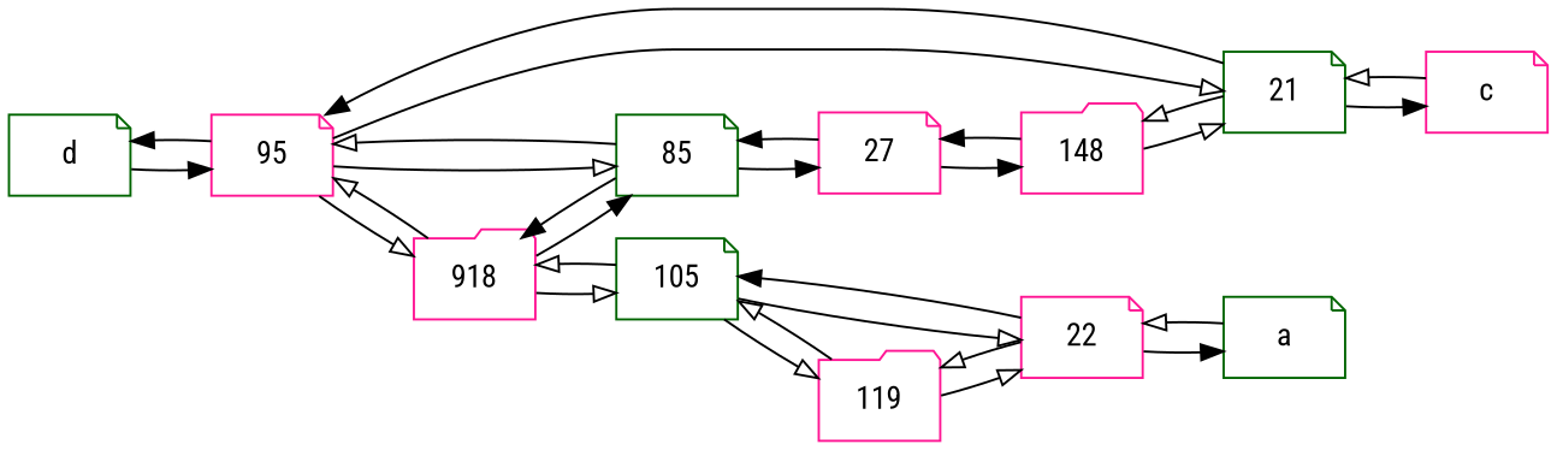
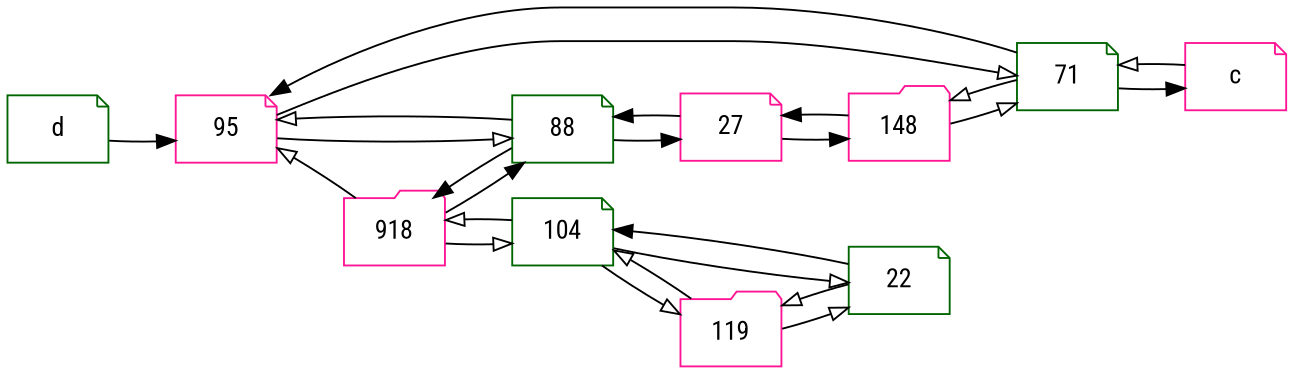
  digraph {
    fontname="Roboto Condensed"
    rankdir=LR
    node [color=darkgreen fontname="Roboto Condensed" shape=note]
    edge [arrowhead=onormal fontname="Roboto Condensed"]
    d
    95 [color=deeppink]
-   88 [label=85]
-   71 [label=21]
+   88
+   71
    n5 [color=deeppink label=918 shape=folder]
    n6 [color=deeppink label=27]
    c [color=deeppink]
    n8 [color=deeppink label=148 shape=folder]
-   105
-   a
-   22 [color=deeppink]
+   105 [label=104]
+   22
    119 [color=deeppink shape=folder]
    d -> 95 [arrowhead=normal]
-   95 -> d [arrowhead=normal]
    95 -> 88
    95 -> 71
-   95 -> n5
    88 -> 95
    88 -> n5 [arrowhead=normal]
    88 -> n6 [arrowhead=normal]
    71 -> 95 [arrowhead=normal]
    71 -> c [arrowhead=normal]
    71 -> n8
    n5 -> 95
    n5 -> 88 [arrowhead=normal]
    n5 -> 105
    n6 -> 88 [arrowhead=normal]
    n6 -> n8 [arrowhead=normal]
    c -> 71
    n8 -> 71
    n8 -> n6 [arrowhead=normal]
    105 -> n5
    105 -> 22
    105 -> 119
-   a -> 22
    22 -> 105 [arrowhead=normal]
-   22 -> a [arrowhead=normal]
    22 -> 119
    119 -> 105
    119 -> 22
  }
